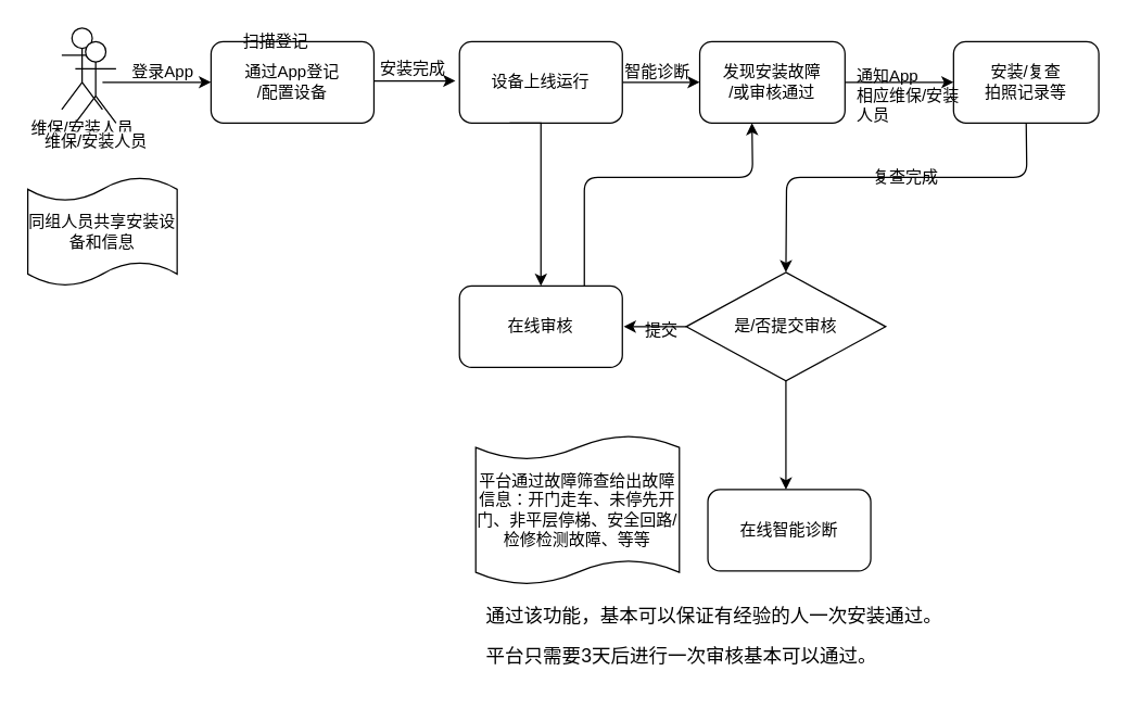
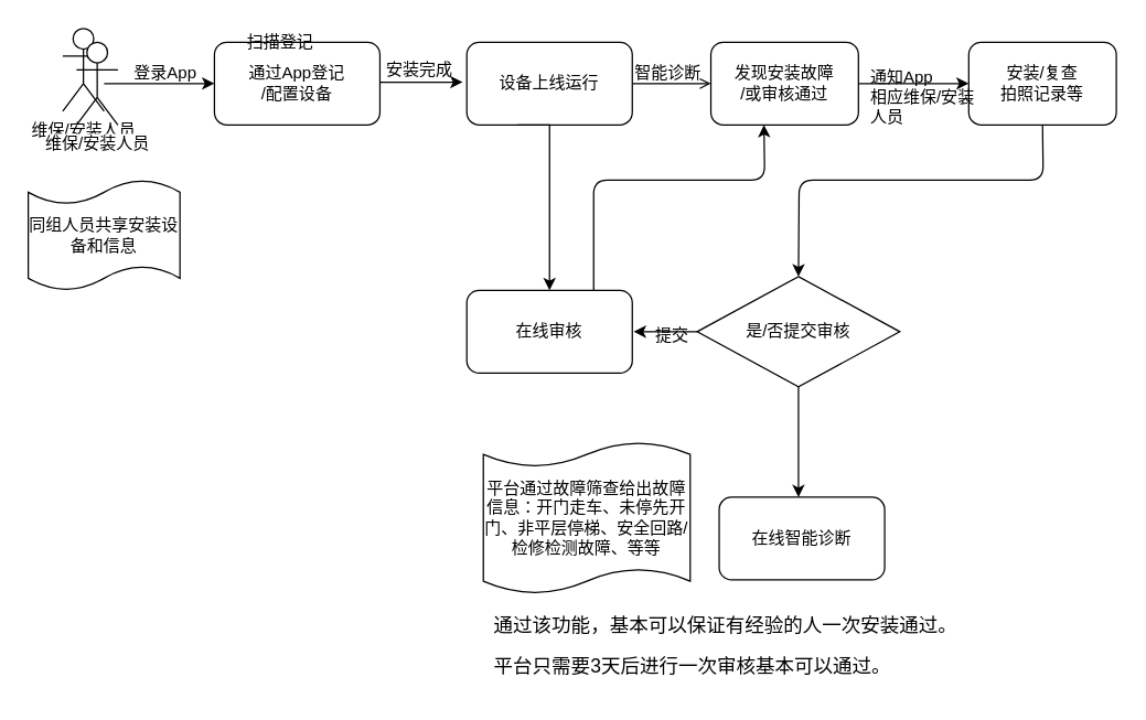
  <mxCell id="0" />
  <mxCell id="1" parent="0" />
  <mxCell id="2" value="维保/安装人员" style="shape=umlActor;verticalLabelPosition=bottom;labelBackgroundColor=#ffffff;verticalAlign=top;html=1;outlineConnect=0;" vertex="1" parent="1"><mxGeometry x="45" y="20" width="30" height="60" as="geometry" /></mxCell>
  <mxCell id="3" value="通过App登记&lt;br&gt;/配置设备" style="rounded=1;whiteSpace=wrap;html=1;" vertex="1" parent="1"><mxGeometry x="155" y="30" width="120" height="60" as="geometry" /></mxCell>
  <mxCell id="4" value="扫描登记" style="text;html=1;resizable=0;points=[];autosize=1;align=left;verticalAlign=top;spacingTop=-4;" vertex="1" parent="1"><mxGeometry x="177" y="20" width="60" height="20" as="geometry" /></mxCell>
- <mxCell id="5" value="" style="edgeStyle=orthogonalEdgeStyle;rounded=0;orthogonalLoop=1;jettySize=auto;html=1;" edge="1" parent="1" source="6" target="8"><mxGeometry relative="1" as="geometry" /></mxCell>
+ <mxCell id="5" value="" style="edgeStyle=orthogonalEdgeStyle;rounded=0;orthogonalLoop=1;jettySize=auto;html=1;endArrow=open;" edge="1" parent="1" source="6" target="8"><mxGeometry relative="1" as="geometry" /></mxCell>
  <mxCell id="6" value="设备上线运行" style="rounded=1;whiteSpace=wrap;html=1;" vertex="1" parent="1"><mxGeometry x="338" y="30" width="120" height="60" as="geometry" /></mxCell>
  <mxCell id="7" value="" style="edgeStyle=orthogonalEdgeStyle;rounded=0;orthogonalLoop=1;jettySize=auto;html=1;" edge="1" parent="1" source="8" target="9"><mxGeometry relative="1" as="geometry" /></mxCell>
  <mxCell id="8" value="发现安装故障&lt;br&gt;/或审核通过" style="rounded=1;whiteSpace=wrap;html=1;" vertex="1" parent="1"><mxGeometry x="515" y="30" width="107" height="60" as="geometry" /></mxCell>
  <mxCell id="9" value="安装/复查&lt;br&gt;拍照记录等" style="rounded=1;whiteSpace=wrap;html=1;" vertex="1" parent="1"><mxGeometry x="702" y="30" width="107" height="60" as="geometry" /></mxCell>
  <mxCell id="10" value="" style="endArrow=classic;html=1;entryX=0;entryY=0.5;entryDx=0;entryDy=0;" edge="1" parent="1" target="3"><mxGeometry width="50" height="50" relative="1" as="geometry"><mxPoint x="75" y="60" as="sourcePoint" /><mxPoint x="125" y="50" as="targetPoint" /></mxGeometry></mxCell>
  <mxCell id="11" value="" style="endArrow=classic;html=1;" edge="1" parent="1"><mxGeometry width="50" height="50" relative="1" as="geometry"><mxPoint x="275" y="59" as="sourcePoint" /><mxPoint x="335" y="59" as="targetPoint" /></mxGeometry></mxCell>
  <mxCell id="12" value="登录App" style="text;html=1;resizable=0;points=[];autosize=1;align=left;verticalAlign=top;spacingTop=-4;" vertex="1" parent="1"><mxGeometry x="95" y="43" width="60" height="20" as="geometry" /></mxCell>
  <mxCell id="13" value="维保/安装人员" style="shape=umlActor;verticalLabelPosition=bottom;labelBackgroundColor=#ffffff;verticalAlign=top;html=1;outlineConnect=0;" vertex="1" parent="1"><mxGeometry x="55" y="30" width="30" height="60" as="geometry" /></mxCell>
  <mxCell id="14" value="同组人员共享安装设备和信息" style="shape=tape;whiteSpace=wrap;html=1;size=0.22;" vertex="1" parent="1"><mxGeometry x="20" y="130" width="110" height="80" as="geometry" /></mxCell>
  <mxCell id="15" value="安装完成" style="text;html=1;resizable=0;points=[];autosize=1;align=left;verticalAlign=top;spacingTop=-4;" vertex="1" parent="1"><mxGeometry x="278" y="40" width="60" height="20" as="geometry" /></mxCell>
  <mxCell id="16" value="通知App&lt;br&gt;相应维保/安装&lt;br&gt;人员" style="text;html=1;resizable=0;points=[];autosize=1;align=left;verticalAlign=top;spacingTop=-4;" vertex="1" parent="1"><mxGeometry x="629" y="46" width="90" height="40" as="geometry" /></mxCell>
  <mxCell id="17" value="" style="edgeStyle=orthogonalEdgeStyle;rounded=0;orthogonalLoop=1;jettySize=auto;html=1;" edge="1" parent="1" source="18"><mxGeometry relative="1" as="geometry"><mxPoint x="578.5" y="360" as="targetPoint" /></mxGeometry></mxCell>
  <mxCell id="18" value="是/否提交审核" style="rhombus;whiteSpace=wrap;html=1;" vertex="1" parent="1"><mxGeometry x="505" y="200" width="147" height="80" as="geometry" /></mxCell>
  <mxCell id="19" value="" style="endArrow=classic;html=1;exitX=0.5;exitY=1;exitDx=0;exitDy=0;entryX=0.5;entryY=0;entryDx=0;entryDy=0;" edge="1" parent="1" source="9" target="18"><mxGeometry width="50" height="50" relative="1" as="geometry"><mxPoint x="695" y="110" as="sourcePoint" /><mxPoint x="585" y="130" as="targetPoint" /><Array as="points"><mxPoint x="756" y="130" /><mxPoint x="579" y="130" /></Array></mxGeometry></mxCell>
- <mxCell id="20" value="复查完成" style="text;html=1;resizable=0;points=[];autosize=1;align=left;verticalAlign=top;spacingTop=-4;" vertex="1" parent="1"><mxGeometry x="641" y="120" width="60" height="20" as="geometry" /></mxCell>
  <mxCell id="21" value="" style="edgeStyle=orthogonalEdgeStyle;rounded=0;orthogonalLoop=1;jettySize=auto;html=1;entryX=0.5;entryY=0;entryDx=0;entryDy=0;" edge="1" parent="1" target="22"><mxGeometry relative="1" as="geometry"><mxPoint x="375" y="90" as="sourcePoint" /><mxPoint x="398" y="130" as="targetPoint" /><Array as="points"><mxPoint x="398" y="90" /></Array></mxGeometry></mxCell>
  <mxCell id="22" value="在线审核" style="rounded=1;whiteSpace=wrap;html=1;" vertex="1" parent="1"><mxGeometry x="338" y="210" width="120" height="60" as="geometry" /></mxCell>
  <mxCell id="23" value="" style="endArrow=classic;html=1;exitX=0;exitY=0.5;exitDx=0;exitDy=0;" edge="1" parent="1" source="18"><mxGeometry width="50" height="50" relative="1" as="geometry"><mxPoint x="455" y="290" as="sourcePoint" /><mxPoint x="459" y="240" as="targetPoint" /></mxGeometry></mxCell>
  <mxCell id="24" value="" style="endArrow=classic;html=1;entryX=0.5;entryY=1;entryDx=0;entryDy=0;" edge="1" parent="1"><mxGeometry width="50" height="50" relative="1" as="geometry"><mxPoint x="430" y="210" as="sourcePoint" /><mxPoint x="553.5" y="90" as="targetPoint" /><Array as="points"><mxPoint x="430" y="130" /><mxPoint x="554" y="130" /></Array></mxGeometry></mxCell>
  <mxCell id="25" value="智能诊断" style="text;html=1;resizable=0;points=[];autosize=1;align=left;verticalAlign=top;spacingTop=-4;" vertex="1" parent="1"><mxGeometry x="458" y="43" width="60" height="20" as="geometry" /></mxCell>
  <mxCell id="26" value="在线智能诊断" style="rounded=1;whiteSpace=wrap;html=1;" vertex="1" parent="1"><mxGeometry x="521" y="360" width="120" height="60" as="geometry" /></mxCell>
  <mxCell id="27" value="提交" style="text;html=1;resizable=0;points=[];autosize=1;align=left;verticalAlign=top;spacingTop=-4;" vertex="1" parent="1"><mxGeometry x="473" y="233" width="40" height="20" as="geometry" /></mxCell>
  <mxCell id="28" value="&lt;p class=&quot;MsoNormal&quot; style=&quot;margin-bottom: 7.85pt ; text-indent: 21.0pt&quot;&gt;&lt;span style=&quot;font-size: 10.5pt&quot;&gt;&lt;font face=&quot;宋体&quot;&gt;通过该功能，基本可以保证有经验的人一次安装通过。&lt;/font&gt;&lt;/span&gt;&lt;/p&gt;&lt;p class=&quot;MsoNormal&quot; style=&quot;margin-bottom: 7.85pt ; text-indent: 21.0pt&quot;&gt;&lt;span style=&quot;font-size: 10.5pt&quot;&gt;&lt;font face=&quot;宋体&quot;&gt;平台只需要&lt;/font&gt;3&lt;font face=&quot;宋体&quot;&gt;天后进行一次审核基本可以通过。&lt;/font&gt;&lt;/span&gt;&lt;span style=&quot;font-family: &amp;#34;calibri&amp;#34; ; font-size: 10.5pt&quot;&gt;&lt;/span&gt;&lt;/p&gt;" style="text;html=1;resizable=0;points=[];autosize=1;align=left;verticalAlign=top;spacingTop=-4;" vertex="1" parent="1"><mxGeometry x="328" y="430" width="380" height="70" as="geometry" /></mxCell>
  <mxCell id="29" value="平台通过故障筛查给出故障信息：开门走车、未停先开门、非平层停梯、安全回路/检修检测故障、等等" style="shape=tape;whiteSpace=wrap;html=1;size=0.164;" vertex="1" parent="1"><mxGeometry x="350" y="320" width="150" height="110" as="geometry" /></mxCell>
